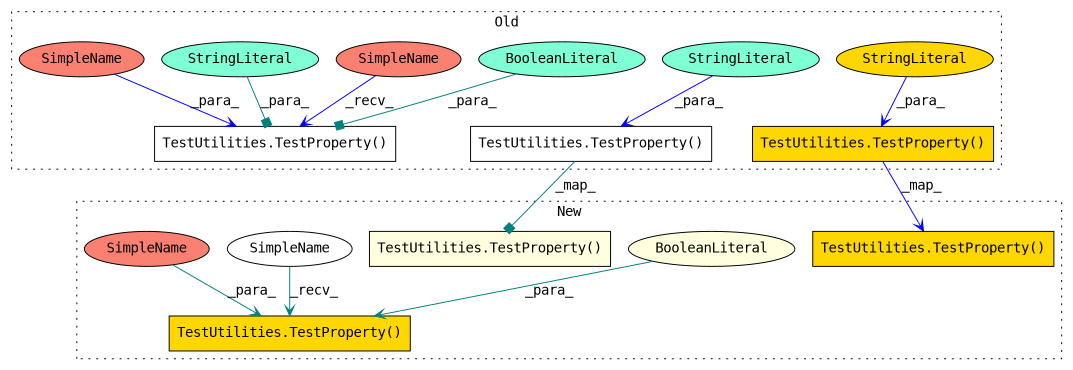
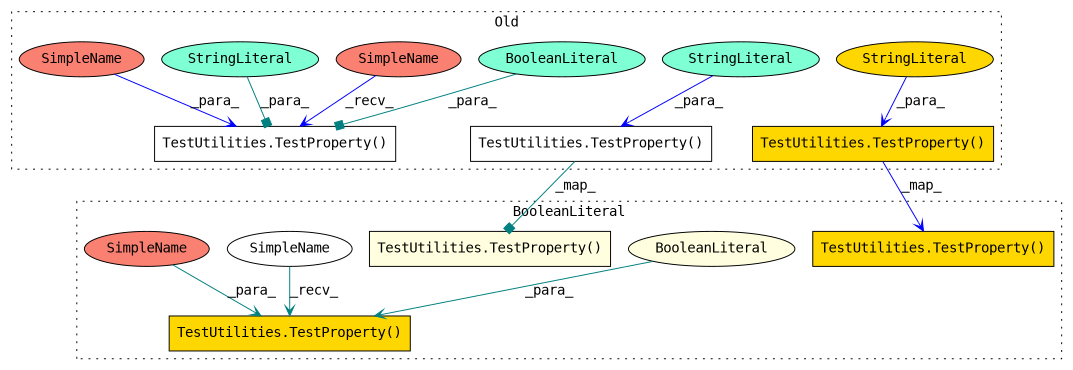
  digraph {
    fontname="DejaVu Sans Mono"
    node [a=32 l="13,1" shape=ellipse style=filled fillcolor=gold fontname="DejaVu Sans Mono"]
    edge [color=teal arrowhead=vee fontname="DejaVu Sans Mono"]
    n1 [label="TestUtilities.TestProperty()" s="4311,4354" shape=box fillcolor=white]
    n2 [label="TestUtilities.TestProperty()" s="3227,3265" shape=box fillcolor=white]
    n3 [a=9 l=5 label=BooleanLiteral s=3260 fillcolor=aquamarine]
    n4 [a=45 l=12 label=StringLiteral s=4330 fillcolor=aquamarine]
    n5 [a=45 l=12 label=StringLiteral s=3246 fillcolor=aquamarine]
    n6 [label="TestUtilities.TestProperty()" s="2366,2409" shape=box]
    n7 [a=45 l=12 label=StringLiteral s=2385]
    n8 [a=42 l=13 label=SimpleName s=3213 fillcolor=salmon]
    n9 [a=42 l=4 label=SimpleName s=3240 fillcolor=salmon]
    n10 [label="TestUtilities.TestProperty()" s="4095,4144" shape=box fillcolor=lightyellow]
    n11 [label="TestUtilities.TestProperty()" s="3328,3371" shape=box]
    n12 [a=9 l=5 label=BooleanLiteral s=3366 fillcolor=lightyellow]
    n13 [label="TestUtilities.TestProperty()" s="5105,5150" shape=box]
    n14 [a=42 l=13 label=SimpleName s=3314 fillcolor=white]
    n15 [a=42 l=4 label=SimpleName s=3341 fillcolor=salmon]
    subgraph cluster_1 {
      label=Old
      style=dotted
      n1
      n2
      n3
      n4
      n5
      n6
      n7
      n8
      n9
    }
    subgraph cluster_2 {
-     label=New
+     label=BooleanLiteral
      style=dotted
      n10
      n11
      n12
      n13
      n14
      n15
    }
    n1 -> n10 [label=_map_ arrowhead=box]
    n3 -> n2 [label=_para_ arrowhead=box]
    n4 -> n1 [label=_para_ color=blue]
    n5 -> n2 [label=_para_ arrowhead=box]
    n6 -> n13 [label=_map_ color=blue]
    n7 -> n6 [label=_para_ color=blue]
    n8 -> n2 [label=_recv_ color=blue]
    n9 -> n2 [label=_para_ color=blue]
    n12 -> n11 [label=_para_]
    n14 -> n11 [label=_recv_]
    n15 -> n11 [label=_para_]
  }
